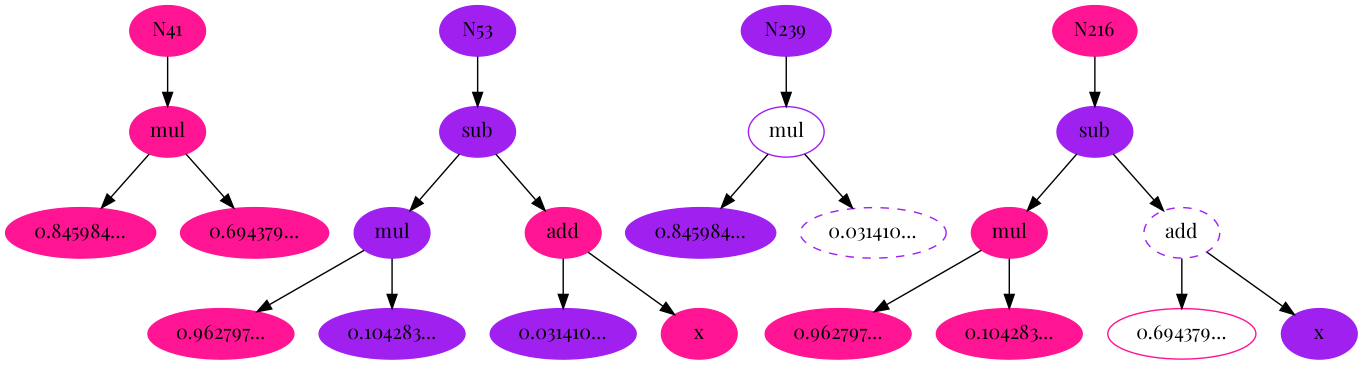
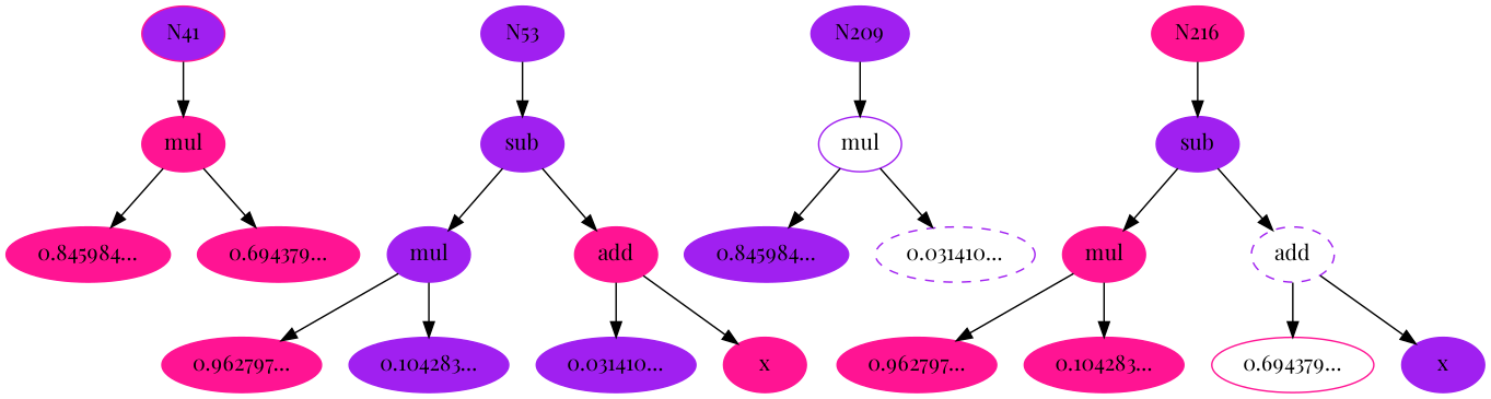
  digraph {
    fontname="Playfair Display"
    node [color=deeppink fontname="Playfair Display" style=filled]
    edge [fontname="Playfair Display"]
-   n1 [label=N41]
+   n1 [label=N41 fillcolor=purple]
    n2 [label=mul]
    n3 [label="0.845984..."]
    n4 [label="0.694379..."]
    n5 [color=purple label=N53]
    n6 [color=purple label=sub]
    n7 [color=purple label=mul]
    n8 [label=add]
    n9 [label="0.962797..."]
    n10 [color=purple label="0.104283..."]
    n11 [color=purple label="0.031410..."]
    n12 [label=x]
-   n13 [color=purple label=N239]
+   n13 [color=purple label=N209]
    n14 [color=purple label=mul style=solid]
    n15 [color=purple label="0.845984..."]
    n16 [color=purple label="0.031410..." style=dashed]
    n17 [label=N216]
    n18 [color=purple label=sub]
    n19 [label=mul]
    n20 [color=purple label=add style=dashed]
    n21 [label="0.962797..."]
    n22 [label="0.104283..."]
    n23 [label="0.694379..." style=solid]
    n24 [color=purple label=x]
    n1 -> n2
    n2 -> n3
    n2 -> n4
    n5 -> n6
    n6 -> n7
    n6 -> n8
    n7 -> n9
    n7 -> n10
    n8 -> n11
    n8 -> n12
    n13 -> n14
    n14 -> n15
    n14 -> n16
    n17 -> n18
    n18 -> n19
    n18 -> n20
    n19 -> n21
    n19 -> n22
    n20 -> n23
    n20 -> n24
  }
